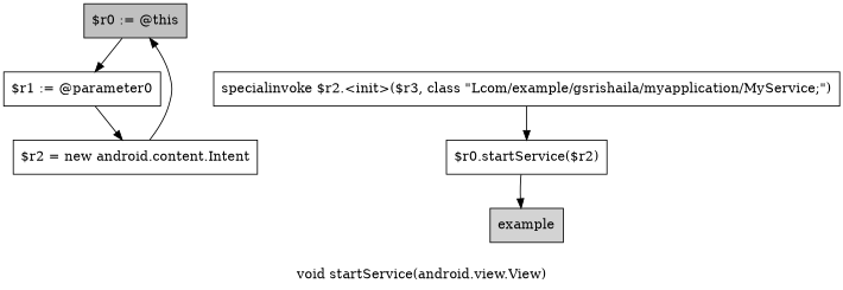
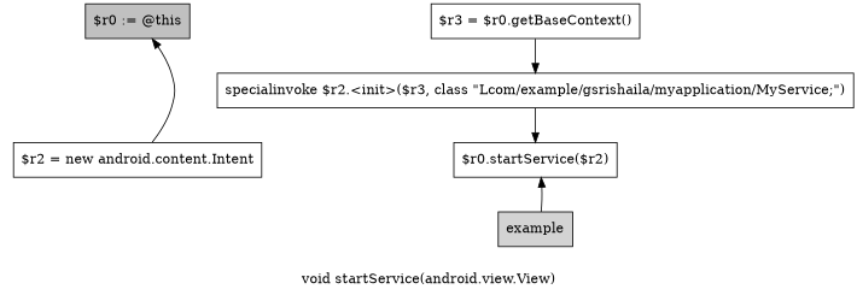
  digraph {
    label="void startService(android.view.View)"
    node [shape=box]
    n1 [fillcolor=gray label="$r0 := @this" style=filled]
-   n2 [label="$r1 := @parameter0"]
    n3 [label="$r2 = new android.content.Intent"]
+   n4 [label="$r3 = $r0.getBaseContext()"]
    n5 [label="specialinvoke $r2.<init>($r3, class \"Lcom/example/gsrishaila/myapplication/MyService;\")"]
    n6 [label="$r0.startService($r2)"]
    n7 [fillcolor=lightgray label=example style=filled]
-   n1 -> n2
-   n2 -> n3
    n3 -> n1
+   n4 -> n5
    n5 -> n6
-   n6 -> n7
+   n7 -> n6
  }
